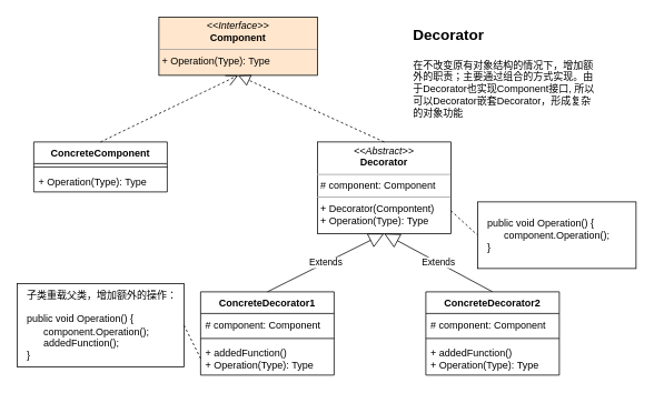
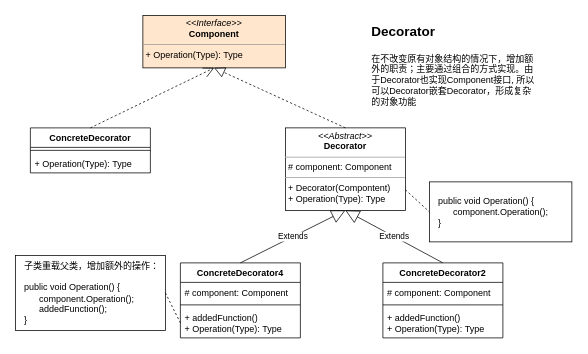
  <mxCell id="0" />
  <mxCell id="1" parent="0" />
- <mxCell id="2" value="ConcreteComponent" style="swimlane;fontStyle=1;align=center;verticalAlign=top;childLayout=stackLayout;horizontal=1;startSize=26;horizontalStack=0;resizeParent=1;resizeParentMax=0;resizeLast=0;collapsible=1;marginBottom=0;" vertex="1" parent="1"><mxGeometry x="40" y="170" width="160" height="60" as="geometry" /></mxCell>
+ <mxCell id="2" value="ConcreteDecorator" style="swimlane;fontStyle=1;align=center;verticalAlign=top;childLayout=stackLayout;horizontal=1;startSize=26;horizontalStack=0;resizeParent=1;resizeParentMax=0;resizeLast=0;collapsible=1;marginBottom=0;" vertex="1" parent="1"><mxGeometry x="40" y="170" width="160" height="60" as="geometry" /></mxCell>
  <mxCell id="3" value="" style="line;strokeWidth=1;fillColor=none;align=left;verticalAlign=middle;spacingTop=-1;spacingLeft=3;spacingRight=3;rotatable=0;labelPosition=right;points=[];portConstraint=eastwest;" vertex="1" parent="2"><mxGeometry y="26" width="160" height="8" as="geometry" /></mxCell>
  <mxCell id="4" value="+ Operation(Type): Type" style="text;strokeColor=none;fillColor=none;align=left;verticalAlign=top;spacingLeft=4;spacingRight=4;overflow=hidden;rotatable=0;points=[[0,0.5],[1,0.5]];portConstraint=eastwest;" vertex="1" parent="2"><mxGeometry y="34" width="160" height="26" as="geometry" /></mxCell>
  <mxCell id="5" value="&lt;p style=&quot;margin: 0px ; margin-top: 4px ; text-align: center&quot;&gt;&lt;i&gt;&amp;lt;&amp;lt;Interface&amp;gt;&amp;gt;&lt;/i&gt;&lt;br&gt;&lt;b&gt;Component&lt;/b&gt;&lt;/p&gt;&lt;hr size=&quot;1&quot;&gt;&lt;p style=&quot;margin: 0px ; margin-left: 4px&quot;&gt;&lt;/p&gt;&lt;p style=&quot;margin: 0px ; margin-left: 4px&quot;&gt;+ Operation(Type): Type&lt;br&gt;&lt;br&gt;&lt;/p&gt;" style="verticalAlign=top;align=left;overflow=fill;fontSize=12;fontFamily=Helvetica;html=1;fillColor=#ffe6cc;" vertex="1" parent="1"><mxGeometry x="190" y="20" width="190" height="70" as="geometry" /></mxCell>
  <mxCell id="6" value="&lt;p style=&quot;margin: 0px ; margin-top: 4px ; text-align: center&quot;&gt;&lt;i&gt;&amp;lt;&amp;lt;Abstract&amp;gt;&amp;gt;&lt;/i&gt;&lt;br&gt;&lt;b&gt;Decorator&lt;/b&gt;&lt;/p&gt;&lt;hr size=&quot;1&quot;&gt;&lt;p style=&quot;margin: 0px ; margin-left: 4px&quot;&gt;# component: Component&lt;br&gt;&lt;/p&gt;&lt;hr size=&quot;1&quot;&gt;&lt;p style=&quot;margin: 0px ; margin-left: 4px&quot;&gt;+ Decorator(Compontent)&lt;/p&gt;&lt;p style=&quot;margin: 0px ; margin-left: 4px&quot;&gt;+ Operation(Type): Type&lt;br&gt;&lt;/p&gt;" style="verticalAlign=top;align=left;overflow=fill;fontSize=12;fontFamily=Helvetica;html=1;" vertex="1" parent="1"><mxGeometry x="380" y="170" width="160" height="110" as="geometry" /></mxCell>
  <mxCell id="7" value="" style="endArrow=open;dashed=1;endFill=0;endSize=12;html=1;exitX=0.5;exitY=0;exitDx=0;exitDy=0;entryX=0.5;entryY=1;entryDx=0;entryDy=0;" edge="1" parent="1" source="2" target="5"><mxGeometry width="160" relative="1" as="geometry"><mxPoint x="190" y="130" as="sourcePoint" /><mxPoint x="350" y="130" as="targetPoint" /></mxGeometry></mxCell>
  <mxCell id="8" value="" style="endArrow=block;dashed=1;endFill=0;endSize=12;html=1;exitX=0.5;exitY=0;exitDx=0;exitDy=0;entryX=0.5;entryY=1;entryDx=0;entryDy=0;" edge="1" parent="1" source="6" target="5"><mxGeometry width="160" relative="1" as="geometry"><mxPoint x="130" y="180" as="sourcePoint" /><mxPoint x="295" y="100" as="targetPoint" /></mxGeometry></mxCell>
  <mxCell id="9" value="&lt;span style=&quot;&quot;&gt;public void Operation() {&lt;/span&gt;&lt;br style=&quot;&quot;&gt;&lt;span style=&quot;&quot;&gt;&amp;nbsp; &amp;nbsp; &amp;nbsp; component.Operation();&lt;/span&gt;&lt;br style=&quot;&quot;&gt;&lt;div style=&quot;&quot;&gt;&lt;span&gt;}&lt;/span&gt;&lt;/div&gt;" style="rounded=0;whiteSpace=wrap;html=1;align=left;spacingLeft=10;" vertex="1" parent="1"><mxGeometry x="572" y="242" width="190" height="80" as="geometry" /></mxCell>
  <mxCell id="10" value="" style="endArrow=none;dashed=1;html=1;entryX=0;entryY=0.5;entryDx=0;entryDy=0;exitX=1;exitY=0.75;exitDx=0;exitDy=0;" edge="1" parent="1" source="6" target="9"><mxGeometry width="50" height="50" relative="1" as="geometry"><mxPoint x="550" y="260" as="sourcePoint" /><mxPoint x="610" y="90" as="targetPoint" /></mxGeometry></mxCell>
- <mxCell id="11" value="ConcreteDecorator1" style="swimlane;fontStyle=1;align=center;verticalAlign=top;childLayout=stackLayout;horizontal=1;startSize=26;horizontalStack=0;resizeParent=1;resizeParentMax=0;resizeLast=0;collapsible=1;marginBottom=0;" vertex="1" parent="1"><mxGeometry x="240" y="350" width="160" height="100" as="geometry" /></mxCell>
+ <mxCell id="11" value="ConcreteDecorator4" style="swimlane;fontStyle=1;align=center;verticalAlign=top;childLayout=stackLayout;horizontal=1;startSize=26;horizontalStack=0;resizeParent=1;resizeParentMax=0;resizeLast=0;collapsible=1;marginBottom=0;" vertex="1" parent="1"><mxGeometry x="240" y="350" width="160" height="100" as="geometry" /></mxCell>
  <mxCell id="12" value="# component: Component" style="text;strokeColor=none;fillColor=none;align=left;verticalAlign=top;spacingLeft=4;spacingRight=4;overflow=hidden;rotatable=0;points=[[0,0.5],[1,0.5]];portConstraint=eastwest;" vertex="1" parent="11"><mxGeometry y="26" width="160" height="26" as="geometry" /></mxCell>
  <mxCell id="13" value="" style="line;strokeWidth=1;fillColor=none;align=left;verticalAlign=middle;spacingTop=-1;spacingLeft=3;spacingRight=3;rotatable=0;labelPosition=right;points=[];portConstraint=eastwest;" vertex="1" parent="11"><mxGeometry y="52" width="160" height="8" as="geometry" /></mxCell>
  <mxCell id="14" value="+ addedFunction()&#10;+ Operation(Type): Type" style="text;strokeColor=none;fillColor=none;align=left;verticalAlign=top;spacingLeft=4;spacingRight=4;overflow=hidden;rotatable=0;points=[[0,0.5],[1,0.5]];portConstraint=eastwest;" vertex="1" parent="11"><mxGeometry y="60" width="160" height="40" as="geometry" /></mxCell>
  <mxCell id="15" value="Extends" style="endArrow=block;endSize=16;endFill=0;html=1;exitX=0.5;exitY=0;exitDx=0;exitDy=0;entryX=0.5;entryY=1;entryDx=0;entryDy=0;" edge="1" parent="1" source="11" target="6"><mxGeometry width="160" relative="1" as="geometry"><mxPoint x="300" y="320" as="sourcePoint" /><mxPoint x="460" y="320" as="targetPoint" /></mxGeometry></mxCell>
  <mxCell id="16" value="Extends" style="endArrow=block;endSize=16;endFill=0;html=1;exitX=0.5;exitY=0;exitDx=0;exitDy=0;" edge="1" parent="1" source="19"><mxGeometry width="160" relative="1" as="geometry"><mxPoint x="570" y="350" as="sourcePoint" /><mxPoint x="460" y="280" as="targetPoint" /></mxGeometry></mxCell>
  <mxCell id="17" value="&lt;span&gt;子类重载父类，增加额外的操作：&lt;br&gt;&lt;br&gt;public void Operation() {&lt;/span&gt;&lt;br&gt;&lt;span&gt;&amp;nbsp; &amp;nbsp; &amp;nbsp; component.Operation();&lt;br&gt;&lt;/span&gt;&amp;nbsp; &amp;nbsp; &amp;nbsp; addedFunction();&lt;br&gt;&lt;div&gt;&lt;span&gt;}&lt;/span&gt;&lt;/div&gt;" style="rounded=0;whiteSpace=wrap;html=1;align=left;spacingLeft=10;" vertex="1" parent="1"><mxGeometry x="20" y="340" width="200" height="100" as="geometry" /></mxCell>
  <mxCell id="18" value="" style="endArrow=none;dashed=1;html=1;entryX=0;entryY=0.5;entryDx=0;entryDy=0;exitX=1;exitY=0.5;exitDx=0;exitDy=0;" edge="1" parent="1" source="17" target="14"><mxGeometry width="50" height="50" relative="1" as="geometry"><mxPoint x="560" y="270" as="sourcePoint" /><mxPoint x="630" y="240" as="targetPoint" /></mxGeometry></mxCell>
  <mxCell id="19" value="ConcreteDecorator2" style="swimlane;fontStyle=1;align=center;verticalAlign=top;childLayout=stackLayout;horizontal=1;startSize=26;horizontalStack=0;resizeParent=1;resizeParentMax=0;resizeLast=0;collapsible=1;marginBottom=0;" vertex="1" parent="1"><mxGeometry x="510" y="350" width="160" height="100" as="geometry" /></mxCell>
  <mxCell id="20" value="# component: Component" style="text;strokeColor=none;fillColor=none;align=left;verticalAlign=top;spacingLeft=4;spacingRight=4;overflow=hidden;rotatable=0;points=[[0,0.5],[1,0.5]];portConstraint=eastwest;" vertex="1" parent="19"><mxGeometry y="26" width="160" height="26" as="geometry" /></mxCell>
  <mxCell id="21" value="" style="line;strokeWidth=1;fillColor=none;align=left;verticalAlign=middle;spacingTop=-1;spacingLeft=3;spacingRight=3;rotatable=0;labelPosition=right;points=[];portConstraint=eastwest;" vertex="1" parent="19"><mxGeometry y="52" width="160" height="8" as="geometry" /></mxCell>
  <mxCell id="22" value="+ addedFunction()&#10;+ Operation(Type): Type" style="text;strokeColor=none;fillColor=none;align=left;verticalAlign=top;spacingLeft=4;spacingRight=4;overflow=hidden;rotatable=0;points=[[0,0.5],[1,0.5]];portConstraint=eastwest;" vertex="1" parent="19"><mxGeometry y="60" width="160" height="40" as="geometry" /></mxCell>
  <mxCell id="23" value="&lt;h1&gt;&lt;font style=&quot;font-size: 18px&quot;&gt;Decorator&lt;/font&gt;&lt;/h1&gt;&lt;p&gt;在不改变原有对象结构的情况下，增加额外的职责；主要通过组合的方式实现。由于Decorator也实现Component接口, 所以可以Decorator嵌套Decorator，形成复杂的对象功能&lt;/p&gt;" style="text;html=1;strokeColor=none;fillColor=none;spacing=5;spacingTop=-20;whiteSpace=wrap;overflow=hidden;rounded=0;align=left;" vertex="1" parent="1"><mxGeometry x="490" y="20" width="230" height="150" as="geometry" /></mxCell>
